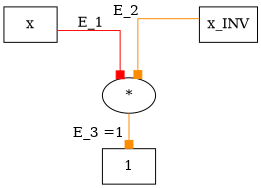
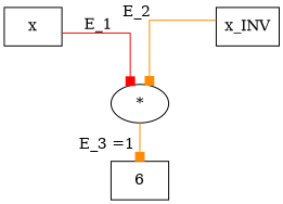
  digraph {
    forcelabels=true
    nodesep=2.0
    splines=ortho
    node [shape=box]
    edge [color=darkorange arrowhead=box]
    n1 [label=x]
    n2 [label="*" shape=""]
-   n3 [label=1]
+   n3 [label=6]
    n4 [label=x_INV]
    n1 -> n2 [xlabel="E_1 " color=red]
    n2 -> n3 [xlabel="E_3 =1 "]
    n4 -> n2 [xlabel="E_2 "]
  }
